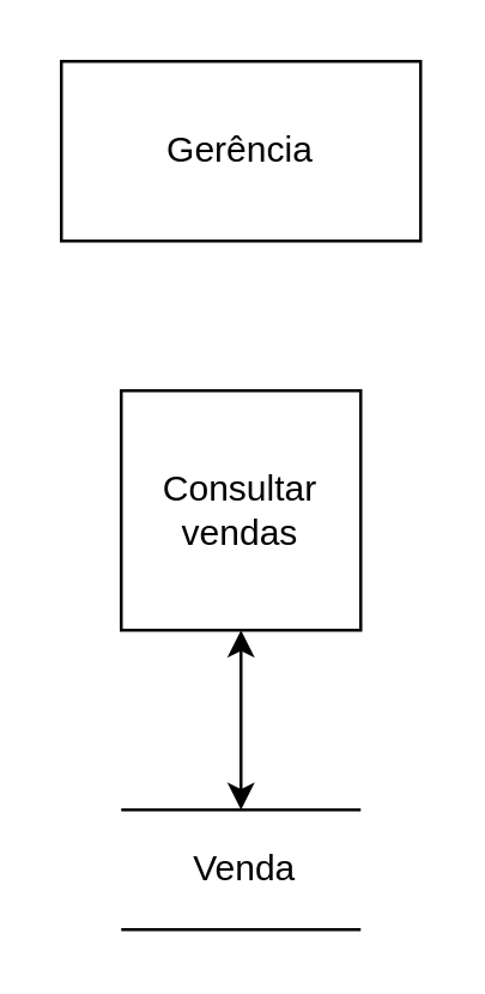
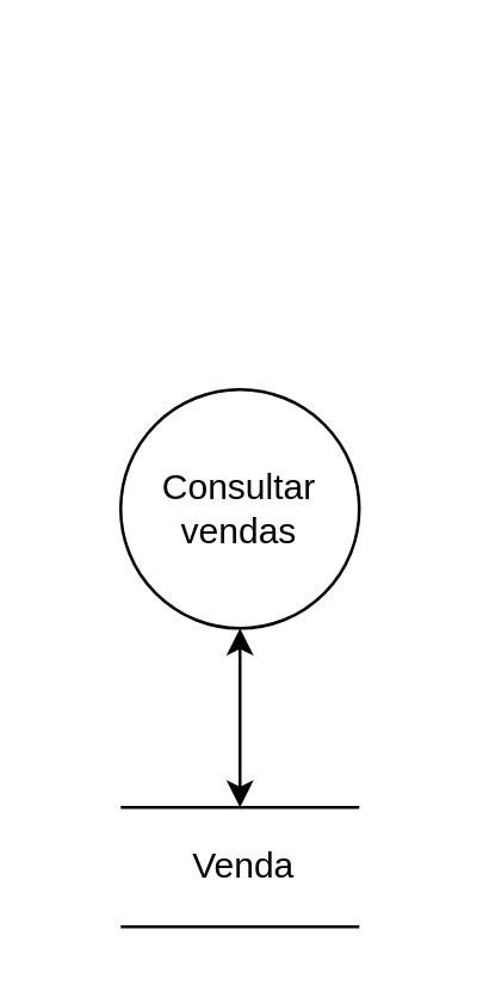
  <mxCell id="0" />
  <mxCell id="1" parent="0" />
- <mxCell id="2" value="Consultar vendas" style="whiteSpace=wrap;html=1;aspect=fixed;rounded=0;" vertex="1" parent="1"><mxGeometry x="40" y="130" width="80" height="80" as="geometry" /></mxCell>
- <mxCell id="3" value="Gerência" style="rounded=0;whiteSpace=wrap;html=1;" vertex="1" parent="1"><mxGeometry x="20" y="20" width="120" height="60" as="geometry" /></mxCell>
+ <mxCell id="2" value="Consultar vendas" style="ellipse;whiteSpace=wrap;html=1;aspect=fixed;" vertex="1" parent="1"><mxGeometry x="40" y="130" width="80" height="80" as="geometry" /></mxCell>
  <mxCell id="4" value="" style="endArrow=none;html=1;" edge="1" parent="1"><mxGeometry width="50" height="50" relative="1" as="geometry"><mxPoint x="40" y="270" as="sourcePoint" /><mxPoint x="120" y="270" as="targetPoint" /></mxGeometry></mxCell>
  <mxCell id="5" value="Venda" style="text;html=1;align=center;verticalAlign=middle;resizable=0;points=[];autosize=1;" vertex="1" parent="1"><mxGeometry x="56" y="280" width="50" height="20" as="geometry" /></mxCell>
  <mxCell id="6" value="" style="endArrow=none;html=1;" edge="1" parent="1"><mxGeometry width="50" height="50" relative="1" as="geometry"><mxPoint x="40" y="310" as="sourcePoint" /><mxPoint x="120" y="310" as="targetPoint" /></mxGeometry></mxCell>
  <mxCell id="7" value="" style="endArrow=classic;startArrow=classic;html=1;entryX=0.5;entryY=1;entryDx=0;entryDy=0;" edge="1" parent="1" target="2"><mxGeometry width="50" height="50" relative="1" as="geometry"><mxPoint x="80" y="270" as="sourcePoint" /><mxPoint x="290" y="200" as="targetPoint" /></mxGeometry></mxCell>
